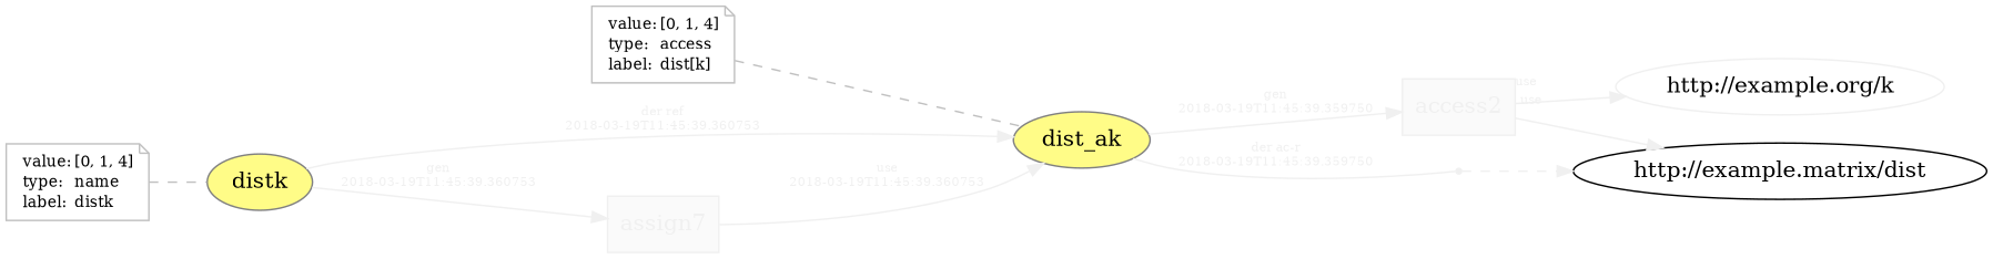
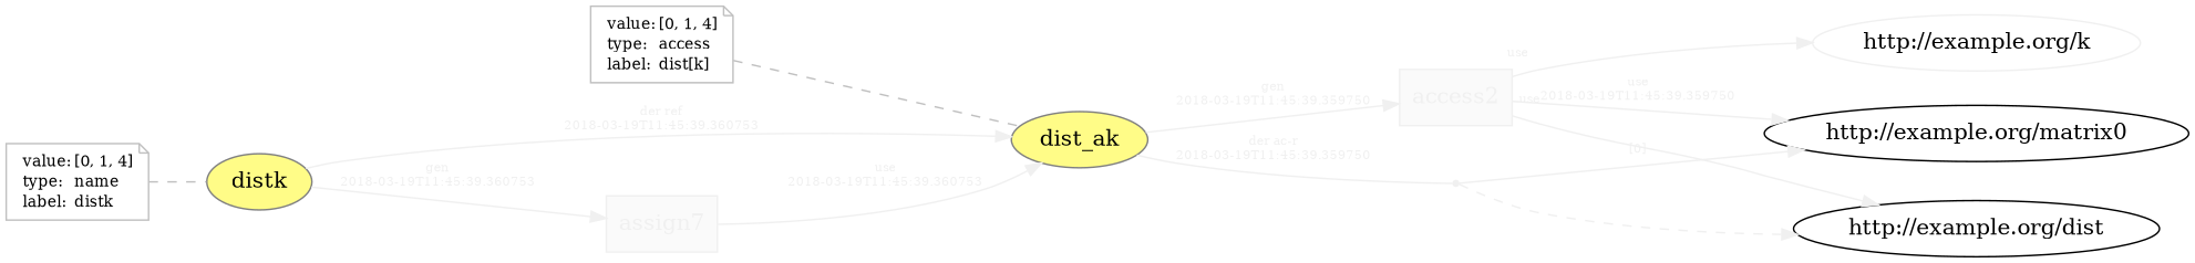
  digraph {
    rankdir=LR
    node [color="#F0F0F0"]
    edge [angle=60.0 color="#F0F0F0" distance=1.5 fontcolor="#F0F0F0" fontsize=8 rotation=20]
    n1 [color="#808080" fillcolor="#FFFC87" label=dist_ak style=filled]
    n2 [fillcolor="#FAFAFA" fontcolor="#F0F0F0" label=access2 shape=polygon sides=4 style=filled]
    bn0 [fontcolor="#F0F0F0" shape=point]
-   "http://example.org/dist" [label="http://example.matrix/dist" color=""]
+   "http://example.org/dist" [color=""]
+   "http://example.org/matrix0" [color=""]
    "http://example.org/k"
    n7 [color=gray fontcolor=black fontsize=10 label=<<TABLE cellpadding="0" border="0"> 	<TR> 	    <TD align="left">value:</TD> 	    <TD align="left">[0, 1, 4]</TD> 	</TR> 	<TR> 	    <TD align="left">type:</TD> 	    <TD align="left">access</TD> 	</TR> 	<TR> 	    <TD align="left">label:</TD> 	    <TD align="left">dist[k]</TD> 	</TR> </TABLE>> shape=note]
    n8 [color="#808080" fillcolor="#FFFC87" label=distk style=filled]
    n9 [fillcolor="#FAFAFA" fontcolor="#F0F0F0" label=assign7 shape=polygon sides=4 style=filled]
    n10 [color=gray fontcolor=black fontsize=10 label=<<TABLE cellpadding="0" border="0"> 	<TR> 	    <TD align="left">value:</TD> 	    <TD align="left">[0, 1, 4]</TD> 	</TR> 	<TR> 	    <TD align="left">type:</TD> 	    <TD align="left">name</TD> 	</TR> 	<TR> 	    <TD align="left">label:</TD> 	    <TD align="left">distk</TD> 	</TR> </TABLE>> shape=note]
    n1 -> n2 [label="gen\n2018-03-19T11:45:39.359750"]
    n1 -> bn0 [arrowhead=none label="der ac-r\n2018-03-19T11:45:39.359750"]
    n2 -> "http://example.org/dist" [labelangle=60.0 labeldistance=1.5 labelfontsize=8 taillabel=use angle="" distance="" fontsize=""]
+   n2 -> "http://example.org/matrix0" [label="use\n2018-03-19T11:45:39.359750"]
    n2 -> "http://example.org/k" [labelangle=60.0 labeldistance=1.5 labelfontsize=8 taillabel=use angle="" distance="" fontsize=""]
    bn0 -> "http://example.org/dist" [style=dashed angle="" distance="" fontsize="" rotation=""]
+   bn0 -> "http://example.org/matrix0" [label="[0]"]
    n7 -> n1 [arrowhead=none color=gray style=dashed angle="" distance="" fontcolor="" fontsize="" rotation=""]
    n8 -> n1 [label="der ref\n2018-03-19T11:45:39.360753"]
    n8 -> n9 [label="gen\n2018-03-19T11:45:39.360753"]
    n9 -> n1 [label="use\n2018-03-19T11:45:39.360753"]
    n10 -> n8 [arrowhead=none color=gray style=dashed angle="" distance="" fontcolor="" fontsize="" rotation=""]
  }
